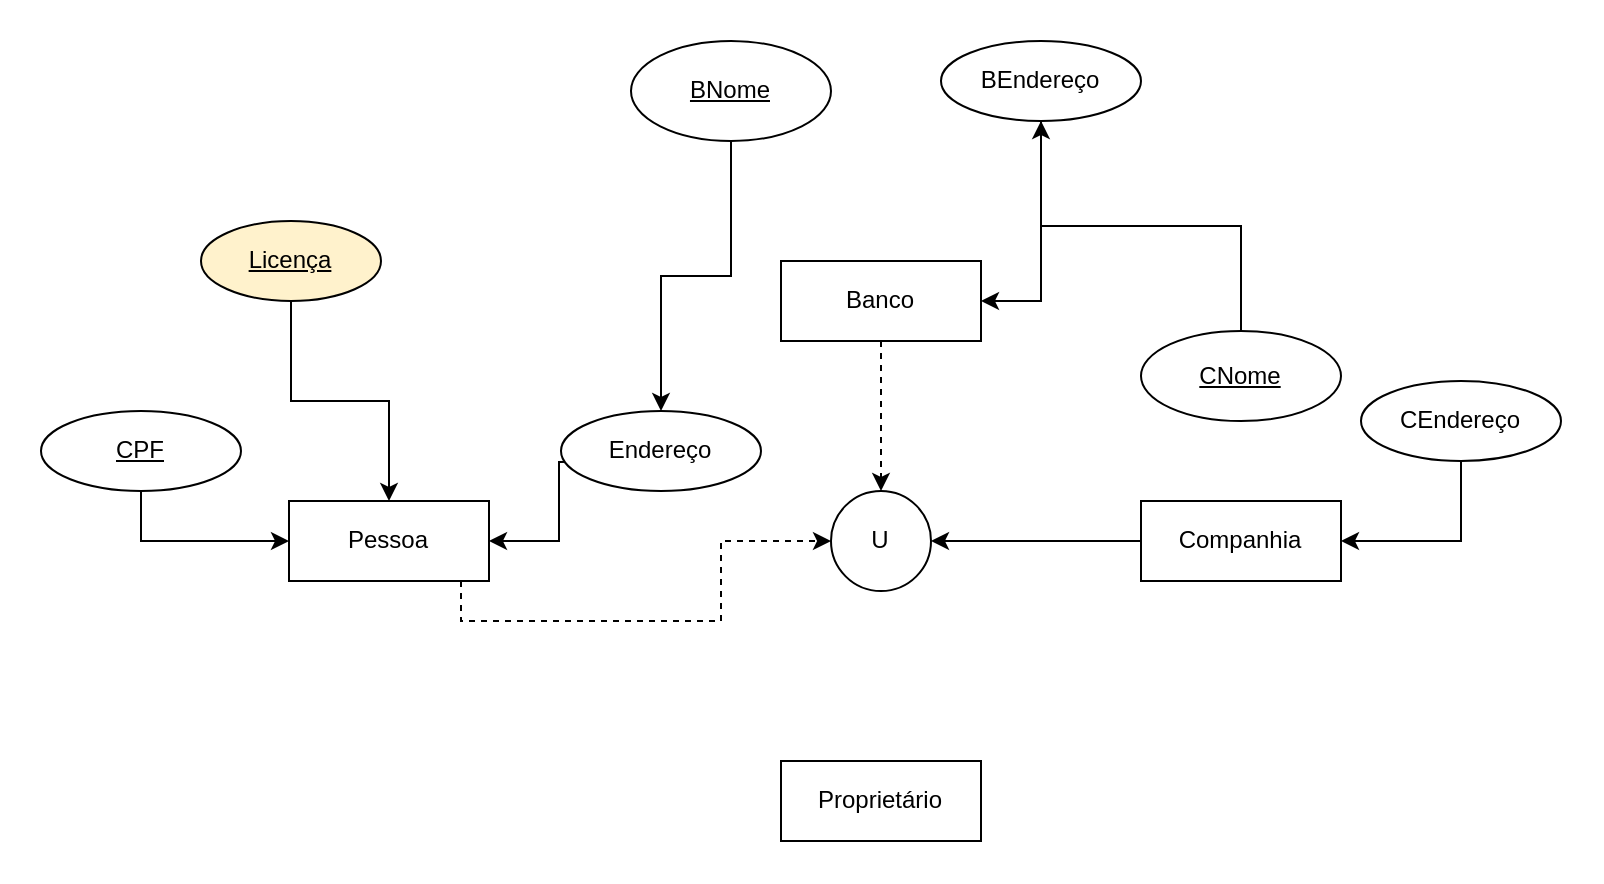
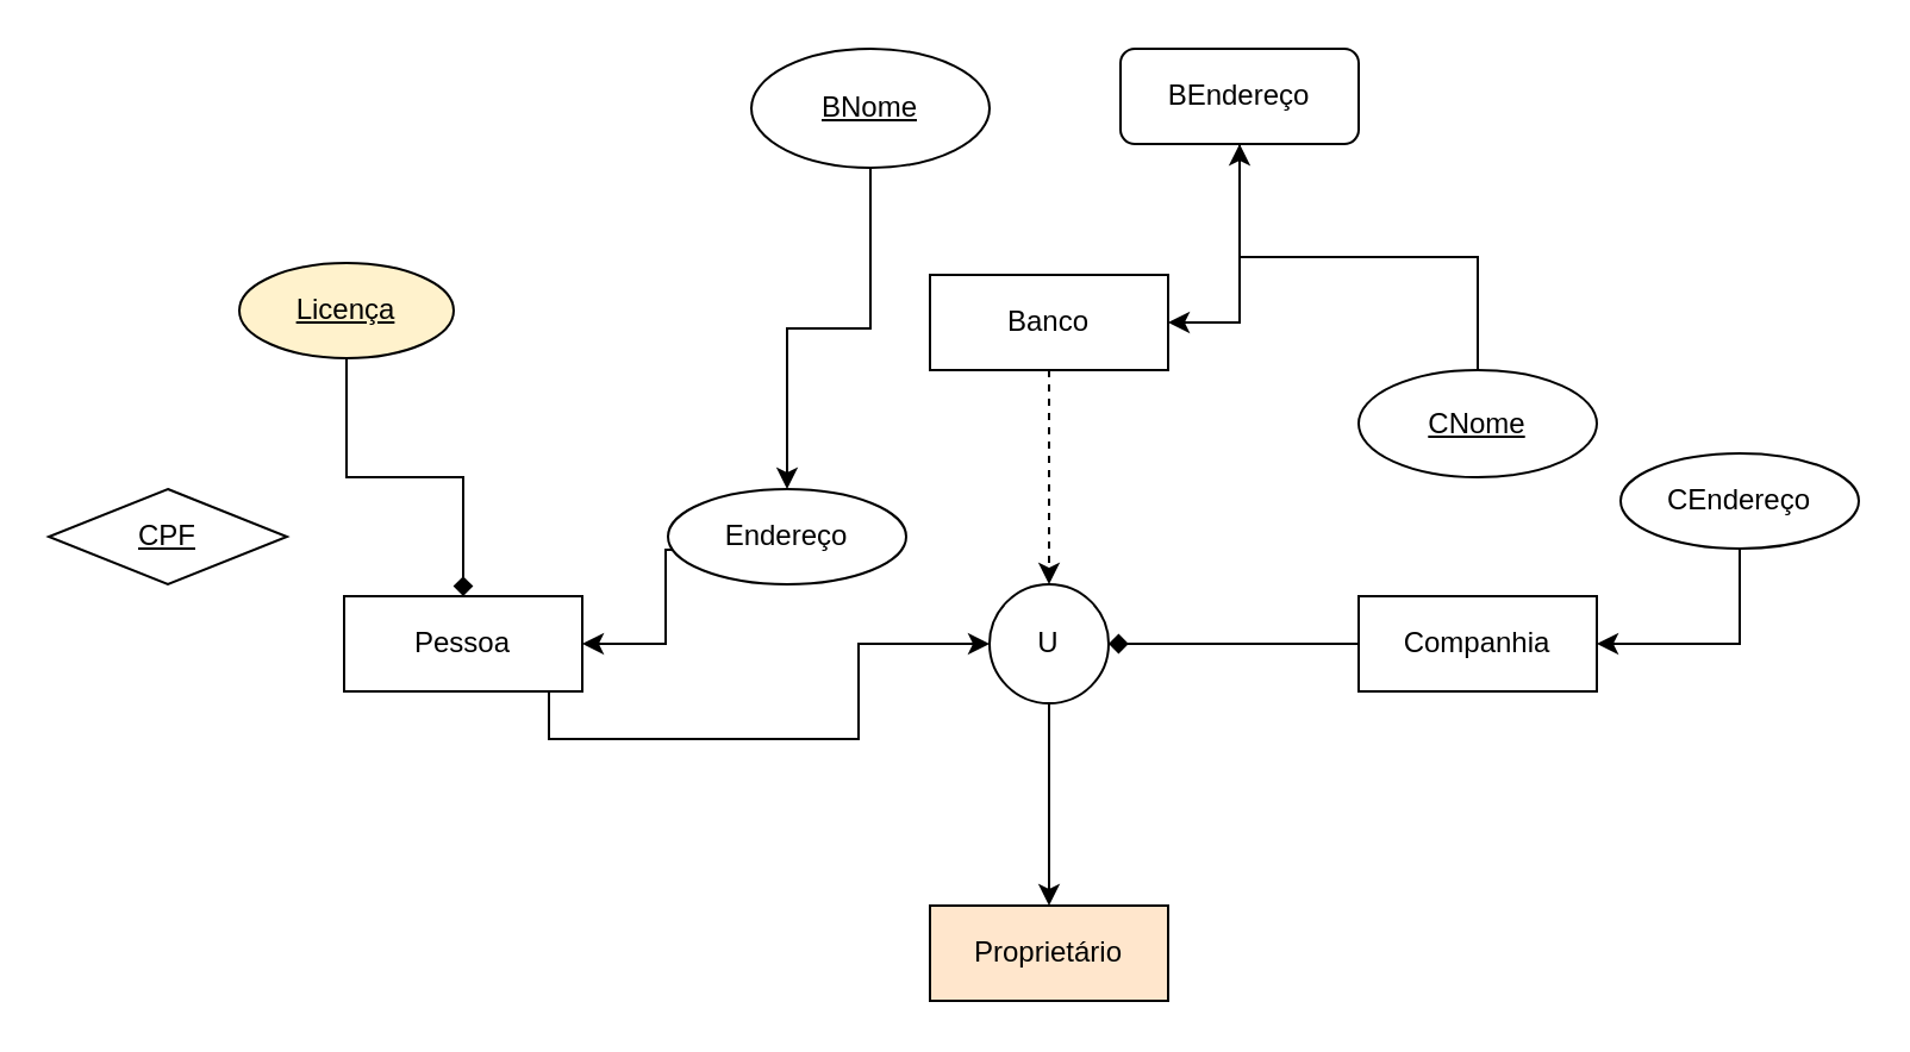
  <mxCell id="0" />
  <mxCell id="1" parent="0" />
- <mxCell id="2" style="edgeStyle=orthogonalEdgeStyle;rounded=0;orthogonalLoop=1;jettySize=auto;html=1;exitX=0.5;exitY=1;exitDx=0;exitDy=0;entryX=0;entryY=0.5;entryDx=0;entryDy=0;dashed=1;" edge="1" parent="1" source="3" target="9"><mxGeometry relative="1" as="geometry"><Array as="points"><mxPoint x="230" y="310" /><mxPoint x="360" y="310" /><mxPoint x="360" y="270" /></Array></mxGeometry></mxCell>
+ <mxCell id="2" style="edgeStyle=orthogonalEdgeStyle;rounded=0;orthogonalLoop=1;jettySize=auto;html=1;exitX=0.5;exitY=1;exitDx=0;exitDy=0;entryX=0;entryY=0.5;entryDx=0;entryDy=0;" edge="1" parent="1" source="3" target="9"><mxGeometry relative="1" as="geometry"><Array as="points"><mxPoint x="230" y="310" /><mxPoint x="360" y="310" /><mxPoint x="360" y="270" /></Array></mxGeometry></mxCell>
  <mxCell id="3" value="&lt;font style=&quot;vertical-align: inherit;&quot;&gt;&lt;font style=&quot;vertical-align: inherit;&quot;&gt;Pessoa&lt;/font&gt;&lt;/font&gt;" style="whiteSpace=wrap;html=1;align=center;" vertex="1" parent="1"><mxGeometry x="144" y="250" width="100" height="40" as="geometry" /></mxCell>
  <mxCell id="4" style="edgeStyle=orthogonalEdgeStyle;rounded=0;orthogonalLoop=1;jettySize=auto;html=1;exitX=0.5;exitY=1;exitDx=0;exitDy=0;entryX=0.5;entryY=0;entryDx=0;entryDy=0;dashed=1;" edge="1" parent="1" source="5" target="9"><mxGeometry relative="1" as="geometry" /></mxCell>
- <mxCell id="5" value="&lt;font style=&quot;vertical-align: inherit;&quot;&gt;&lt;font style=&quot;vertical-align: inherit;&quot;&gt;&lt;font style=&quot;vertical-align: inherit;&quot;&gt;&lt;font style=&quot;vertical-align: inherit;&quot;&gt;Banco&lt;/font&gt;&lt;/font&gt;&lt;/font&gt;&lt;/font&gt;" style="whiteSpace=wrap;html=1;align=center;" vertex="1" parent="1"><mxGeometry x="390" y="130" width="100" height="40" as="geometry" /></mxCell>
- <mxCell id="6" style="edgeStyle=orthogonalEdgeStyle;rounded=0;orthogonalLoop=1;jettySize=auto;html=1;exitX=0;exitY=0.5;exitDx=0;exitDy=0;" edge="1" parent="1" source="7" target="9"><mxGeometry relative="1" as="geometry" /></mxCell>
+ <mxCell id="5" value="&lt;font style=&quot;vertical-align: inherit;&quot;&gt;&lt;font style=&quot;vertical-align: inherit;&quot;&gt;&lt;font style=&quot;vertical-align: inherit;&quot;&gt;&lt;font style=&quot;vertical-align: inherit;&quot;&gt;Banco&lt;/font&gt;&lt;/font&gt;&lt;/font&gt;&lt;/font&gt;" style="whiteSpace=wrap;html=1;align=center;" vertex="1" parent="1"><mxGeometry x="390" y="115" width="100" height="40" as="geometry" /></mxCell>
+ <mxCell id="6" style="edgeStyle=orthogonalEdgeStyle;rounded=0;orthogonalLoop=1;jettySize=auto;html=1;exitX=0;exitY=0.5;exitDx=0;exitDy=0;endArrow=diamond;" edge="1" parent="1" source="7" target="9"><mxGeometry relative="1" as="geometry" /></mxCell>
  <mxCell id="7" value="&lt;font style=&quot;vertical-align: inherit;&quot;&gt;&lt;font style=&quot;vertical-align: inherit;&quot;&gt;&lt;font style=&quot;vertical-align: inherit;&quot;&gt;&lt;font style=&quot;vertical-align: inherit;&quot;&gt;Companhia&lt;/font&gt;&lt;/font&gt;&lt;/font&gt;&lt;/font&gt;" style="whiteSpace=wrap;html=1;align=center;" vertex="1" parent="1"><mxGeometry x="570" y="250" width="100" height="40" as="geometry" /></mxCell>
+ <mxCell id="8" style="edgeStyle=orthogonalEdgeStyle;rounded=0;orthogonalLoop=1;jettySize=auto;html=1;exitX=0.5;exitY=1;exitDx=0;exitDy=0;entryX=0.5;entryY=0;entryDx=0;entryDy=0;" edge="1" parent="1" source="9" target="10"><mxGeometry relative="1" as="geometry" /></mxCell>
  <mxCell id="9" value="&lt;font style=&quot;vertical-align: inherit;&quot;&gt;&lt;font style=&quot;vertical-align: inherit;&quot;&gt;U&lt;/font&gt;&lt;/font&gt;" style="ellipse;whiteSpace=wrap;html=1;aspect=fixed;" vertex="1" parent="1"><mxGeometry x="415" y="245" width="50" height="50" as="geometry" /></mxCell>
- <mxCell id="10" value="&lt;font style=&quot;vertical-align: inherit;&quot;&gt;&lt;font style=&quot;vertical-align: inherit;&quot;&gt;&lt;font style=&quot;vertical-align: inherit;&quot;&gt;&lt;font style=&quot;vertical-align: inherit;&quot;&gt;&lt;font style=&quot;vertical-align: inherit;&quot;&gt;&lt;font style=&quot;vertical-align: inherit;&quot;&gt;Proprietário&lt;/font&gt;&lt;/font&gt;&lt;/font&gt;&lt;/font&gt;&lt;/font&gt;&lt;/font&gt;" style="whiteSpace=wrap;html=1;align=center;" vertex="1" parent="1"><mxGeometry x="390" y="380" width="100" height="40" as="geometry" /></mxCell>
- <mxCell id="11" style="edgeStyle=orthogonalEdgeStyle;rounded=0;orthogonalLoop=1;jettySize=auto;html=1;entryX=0.5;entryY=0;entryDx=0;entryDy=0;exitX=0.5;exitY=1;exitDx=0;exitDy=0;" edge="1" parent="1" source="12" target="3"><mxGeometry relative="1" as="geometry"><Array as="points"><mxPoint x="145" y="200" /><mxPoint x="194" y="200" /></Array></mxGeometry></mxCell>
+ <mxCell id="10" value="&lt;font style=&quot;vertical-align: inherit;&quot;&gt;&lt;font style=&quot;vertical-align: inherit;&quot;&gt;&lt;font style=&quot;vertical-align: inherit;&quot;&gt;&lt;font style=&quot;vertical-align: inherit;&quot;&gt;&lt;font style=&quot;vertical-align: inherit;&quot;&gt;&lt;font style=&quot;vertical-align: inherit;&quot;&gt;Proprietário&lt;/font&gt;&lt;/font&gt;&lt;/font&gt;&lt;/font&gt;&lt;/font&gt;&lt;/font&gt;" style="whiteSpace=wrap;html=1;align=center;fillColor=#ffe6cc;" vertex="1" parent="1"><mxGeometry x="390" y="380" width="100" height="40" as="geometry" /></mxCell>
+ <mxCell id="11" style="edgeStyle=orthogonalEdgeStyle;rounded=0;orthogonalLoop=1;jettySize=auto;html=1;entryX=0.5;entryY=0;entryDx=0;entryDy=0;exitX=0.5;exitY=1;exitDx=0;exitDy=0;endArrow=diamond;" edge="1" parent="1" source="12" target="3"><mxGeometry relative="1" as="geometry"><Array as="points"><mxPoint x="145" y="200" /><mxPoint x="194" y="200" /></Array></mxGeometry></mxCell>
  <mxCell id="12" value="&lt;font style=&quot;vertical-align: inherit;&quot;&gt;&lt;font style=&quot;vertical-align: inherit;&quot;&gt;Licença&lt;/font&gt;&lt;/font&gt;" style="ellipse;whiteSpace=wrap;html=1;align=center;fontStyle=4;fillColor=#fff2cc;" vertex="1" parent="1"><mxGeometry x="100" y="110" width="90" height="40" as="geometry" /></mxCell>
- <mxCell id="13" style="edgeStyle=orthogonalEdgeStyle;rounded=0;orthogonalLoop=1;jettySize=auto;html=1;exitX=0.5;exitY=1;exitDx=0;exitDy=0;entryX=0;entryY=0.5;entryDx=0;entryDy=0;" edge="1" parent="1" source="14" target="3"><mxGeometry relative="1" as="geometry" /></mxCell>
- <mxCell id="14" value="&lt;font style=&quot;vertical-align: inherit;&quot;&gt;&lt;font style=&quot;vertical-align: inherit;&quot;&gt;&lt;font style=&quot;vertical-align: inherit;&quot;&gt;&lt;font style=&quot;vertical-align: inherit;&quot;&gt;CPF&lt;/font&gt;&lt;/font&gt;&lt;/font&gt;&lt;/font&gt;" style="ellipse;whiteSpace=wrap;html=1;align=center;fontStyle=4;" vertex="1" parent="1"><mxGeometry x="20" y="205" width="100" height="40" as="geometry" /></mxCell>
+ <mxCell id="14" value="&lt;font style=&quot;vertical-align: inherit;&quot;&gt;&lt;font style=&quot;vertical-align: inherit;&quot;&gt;&lt;font style=&quot;vertical-align: inherit;&quot;&gt;&lt;font style=&quot;vertical-align: inherit;&quot;&gt;CPF&lt;/font&gt;&lt;/font&gt;&lt;/font&gt;&lt;/font&gt;" style="rhombus;whiteSpace=wrap;html=1;align=center;fontStyle=4;" vertex="1" parent="1"><mxGeometry x="20" y="205" width="100" height="40" as="geometry" /></mxCell>
  <mxCell id="15" style="edgeStyle=orthogonalEdgeStyle;rounded=0;orthogonalLoop=1;jettySize=auto;html=1;exitX=0.5;exitY=1;exitDx=0;exitDy=0;entryX=1;entryY=0.5;entryDx=0;entryDy=0;" edge="1" parent="1" target="3"><mxGeometry relative="1" as="geometry"><mxPoint x="314" y="230" as="sourcePoint" /></mxGeometry></mxCell>
  <mxCell id="16" value="&lt;font style=&quot;vertical-align: inherit;&quot;&gt;&lt;font style=&quot;vertical-align: inherit;&quot;&gt;&lt;font style=&quot;vertical-align: inherit;&quot;&gt;&lt;font style=&quot;vertical-align: inherit;&quot;&gt;Endereço&lt;/font&gt;&lt;/font&gt;&lt;/font&gt;&lt;/font&gt;" style="ellipse;whiteSpace=wrap;html=1;align=center;" vertex="1" parent="1"><mxGeometry x="280" y="205" width="100" height="40" as="geometry" /></mxCell>
  <mxCell id="17" style="edgeStyle=orthogonalEdgeStyle;rounded=0;orthogonalLoop=1;jettySize=auto;html=1;exitX=0.5;exitY=1;exitDx=0;exitDy=0;" edge="1" parent="1" source="18" target="16"><mxGeometry relative="1" as="geometry" /></mxCell>
  <mxCell id="18" value="&lt;font style=&quot;vertical-align: inherit;&quot;&gt;&lt;font style=&quot;vertical-align: inherit;&quot;&gt;&lt;font style=&quot;vertical-align: inherit;&quot;&gt;&lt;font style=&quot;vertical-align: inherit;&quot;&gt;&lt;font style=&quot;vertical-align: inherit;&quot;&gt;&lt;font style=&quot;vertical-align: inherit;&quot;&gt;BNome&lt;/font&gt;&lt;/font&gt;&lt;/font&gt;&lt;/font&gt;&lt;/font&gt;&lt;/font&gt;" style="ellipse;whiteSpace=wrap;html=1;align=center;fontStyle=4;" vertex="1" parent="1"><mxGeometry x="315" y="20" width="100" height="50" as="geometry" /></mxCell>
  <mxCell id="19" style="edgeStyle=orthogonalEdgeStyle;rounded=0;orthogonalLoop=1;jettySize=auto;html=1;entryX=1;entryY=0.5;entryDx=0;entryDy=0;" edge="1" parent="1" source="20" target="5"><mxGeometry relative="1" as="geometry" /></mxCell>
- <mxCell id="20" value="&lt;font style=&quot;vertical-align: inherit;&quot;&gt;&lt;font style=&quot;vertical-align: inherit;&quot;&gt;&lt;font style=&quot;vertical-align: inherit;&quot;&gt;&lt;font style=&quot;vertical-align: inherit;&quot;&gt;&lt;font style=&quot;vertical-align: inherit;&quot;&gt;&lt;font style=&quot;vertical-align: inherit;&quot;&gt;BEndereço&lt;/font&gt;&lt;/font&gt;&lt;/font&gt;&lt;/font&gt;&lt;/font&gt;&lt;/font&gt;" style="ellipse;whiteSpace=wrap;html=1;align=center;" vertex="1" parent="1"><mxGeometry x="470" y="20" width="100" height="40" as="geometry" /></mxCell>
+ <mxCell id="20" value="&lt;font style=&quot;vertical-align: inherit;&quot;&gt;&lt;font style=&quot;vertical-align: inherit;&quot;&gt;&lt;font style=&quot;vertical-align: inherit;&quot;&gt;&lt;font style=&quot;vertical-align: inherit;&quot;&gt;&lt;font style=&quot;vertical-align: inherit;&quot;&gt;&lt;font style=&quot;vertical-align: inherit;&quot;&gt;BEndereço&lt;/font&gt;&lt;/font&gt;&lt;/font&gt;&lt;/font&gt;&lt;/font&gt;&lt;/font&gt;" style="whiteSpace=wrap;html=1;align=center;rounded=1;" vertex="1" parent="1"><mxGeometry x="470" y="20" width="100" height="40" as="geometry" /></mxCell>
  <mxCell id="21" style="edgeStyle=orthogonalEdgeStyle;rounded=0;orthogonalLoop=1;jettySize=auto;html=1;entryX=1;entryY=0.5;entryDx=0;entryDy=0;" edge="1" parent="1" source="22" target="7"><mxGeometry relative="1" as="geometry"><Array as="points"><mxPoint x="730" y="220" /><mxPoint x="730" y="270" /></Array></mxGeometry></mxCell>
  <mxCell id="22" value="&lt;font style=&quot;vertical-align: inherit;&quot;&gt;&lt;font style=&quot;vertical-align: inherit;&quot;&gt;&lt;font style=&quot;vertical-align: inherit;&quot;&gt;&lt;font style=&quot;vertical-align: inherit;&quot;&gt;&lt;font style=&quot;vertical-align: inherit;&quot;&gt;&lt;font style=&quot;vertical-align: inherit;&quot;&gt;CEndereço&lt;/font&gt;&lt;/font&gt;&lt;/font&gt;&lt;/font&gt;&lt;/font&gt;&lt;/font&gt;" style="ellipse;whiteSpace=wrap;html=1;align=center;" vertex="1" parent="1"><mxGeometry x="680" y="190" width="100" height="40" as="geometry" /></mxCell>
  <mxCell id="23" style="edgeStyle=orthogonalEdgeStyle;rounded=0;orthogonalLoop=1;jettySize=auto;html=1;" edge="1" parent="1" source="24" target="20"><mxGeometry relative="1" as="geometry" /></mxCell>
- <mxCell id="24" value="&lt;font style=&quot;vertical-align: inherit;&quot;&gt;&lt;font style=&quot;vertical-align: inherit;&quot;&gt;&lt;font style=&quot;vertical-align: inherit;&quot;&gt;&lt;font style=&quot;vertical-align: inherit;&quot;&gt;&lt;font style=&quot;vertical-align: inherit;&quot;&gt;&lt;font style=&quot;vertical-align: inherit;&quot;&gt;CNome&lt;/font&gt;&lt;/font&gt;&lt;/font&gt;&lt;/font&gt;&lt;/font&gt;&lt;/font&gt;" style="ellipse;whiteSpace=wrap;html=1;align=center;fontStyle=4;" vertex="1" parent="1"><mxGeometry x="570" y="165" width="100" height="45" as="geometry" /></mxCell>
+ <mxCell id="24" value="&lt;font style=&quot;vertical-align: inherit;&quot;&gt;&lt;font style=&quot;vertical-align: inherit;&quot;&gt;&lt;font style=&quot;vertical-align: inherit;&quot;&gt;&lt;font style=&quot;vertical-align: inherit;&quot;&gt;&lt;font style=&quot;vertical-align: inherit;&quot;&gt;&lt;font style=&quot;vertical-align: inherit;&quot;&gt;CNome&lt;/font&gt;&lt;/font&gt;&lt;/font&gt;&lt;/font&gt;&lt;/font&gt;&lt;/font&gt;" style="ellipse;whiteSpace=wrap;html=1;align=center;fontStyle=4;" vertex="1" parent="1"><mxGeometry x="570" y="155" width="100" height="45" as="geometry" /></mxCell>
